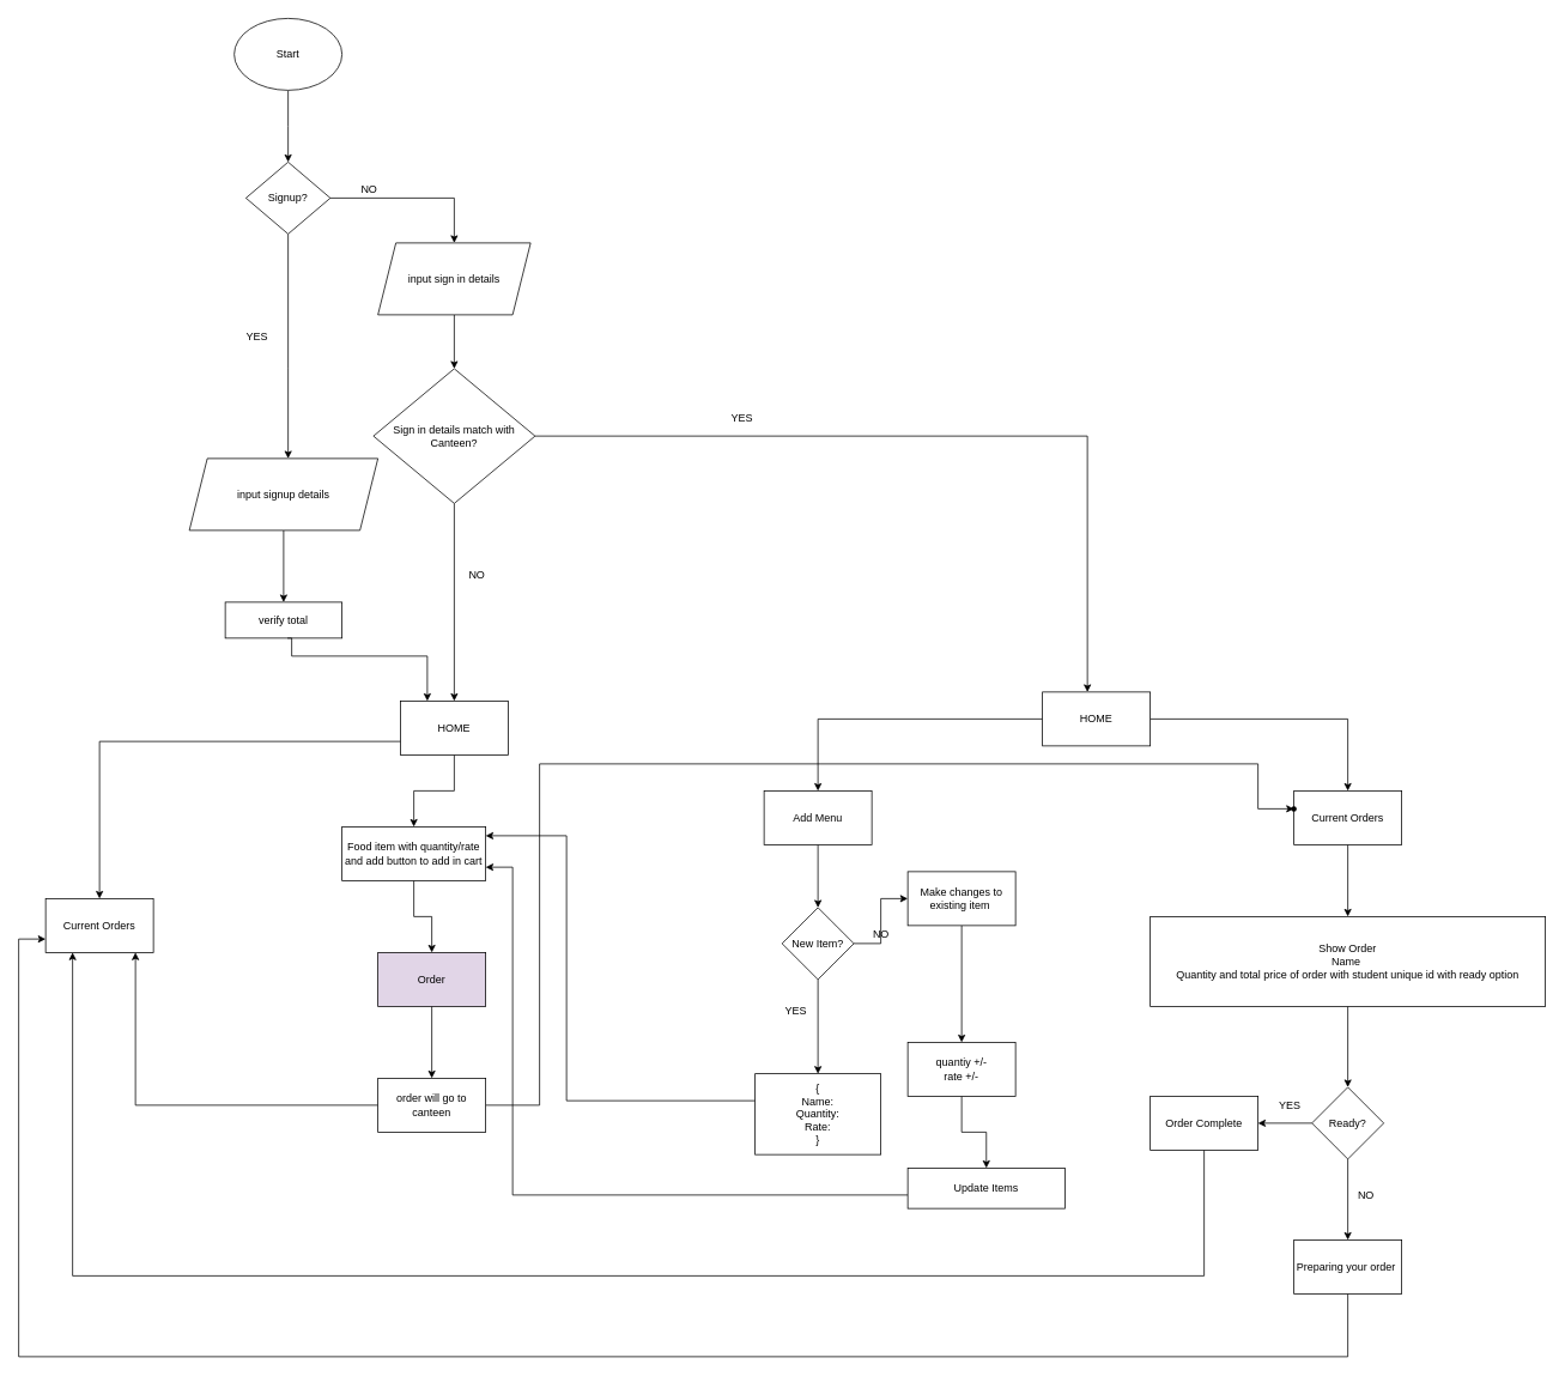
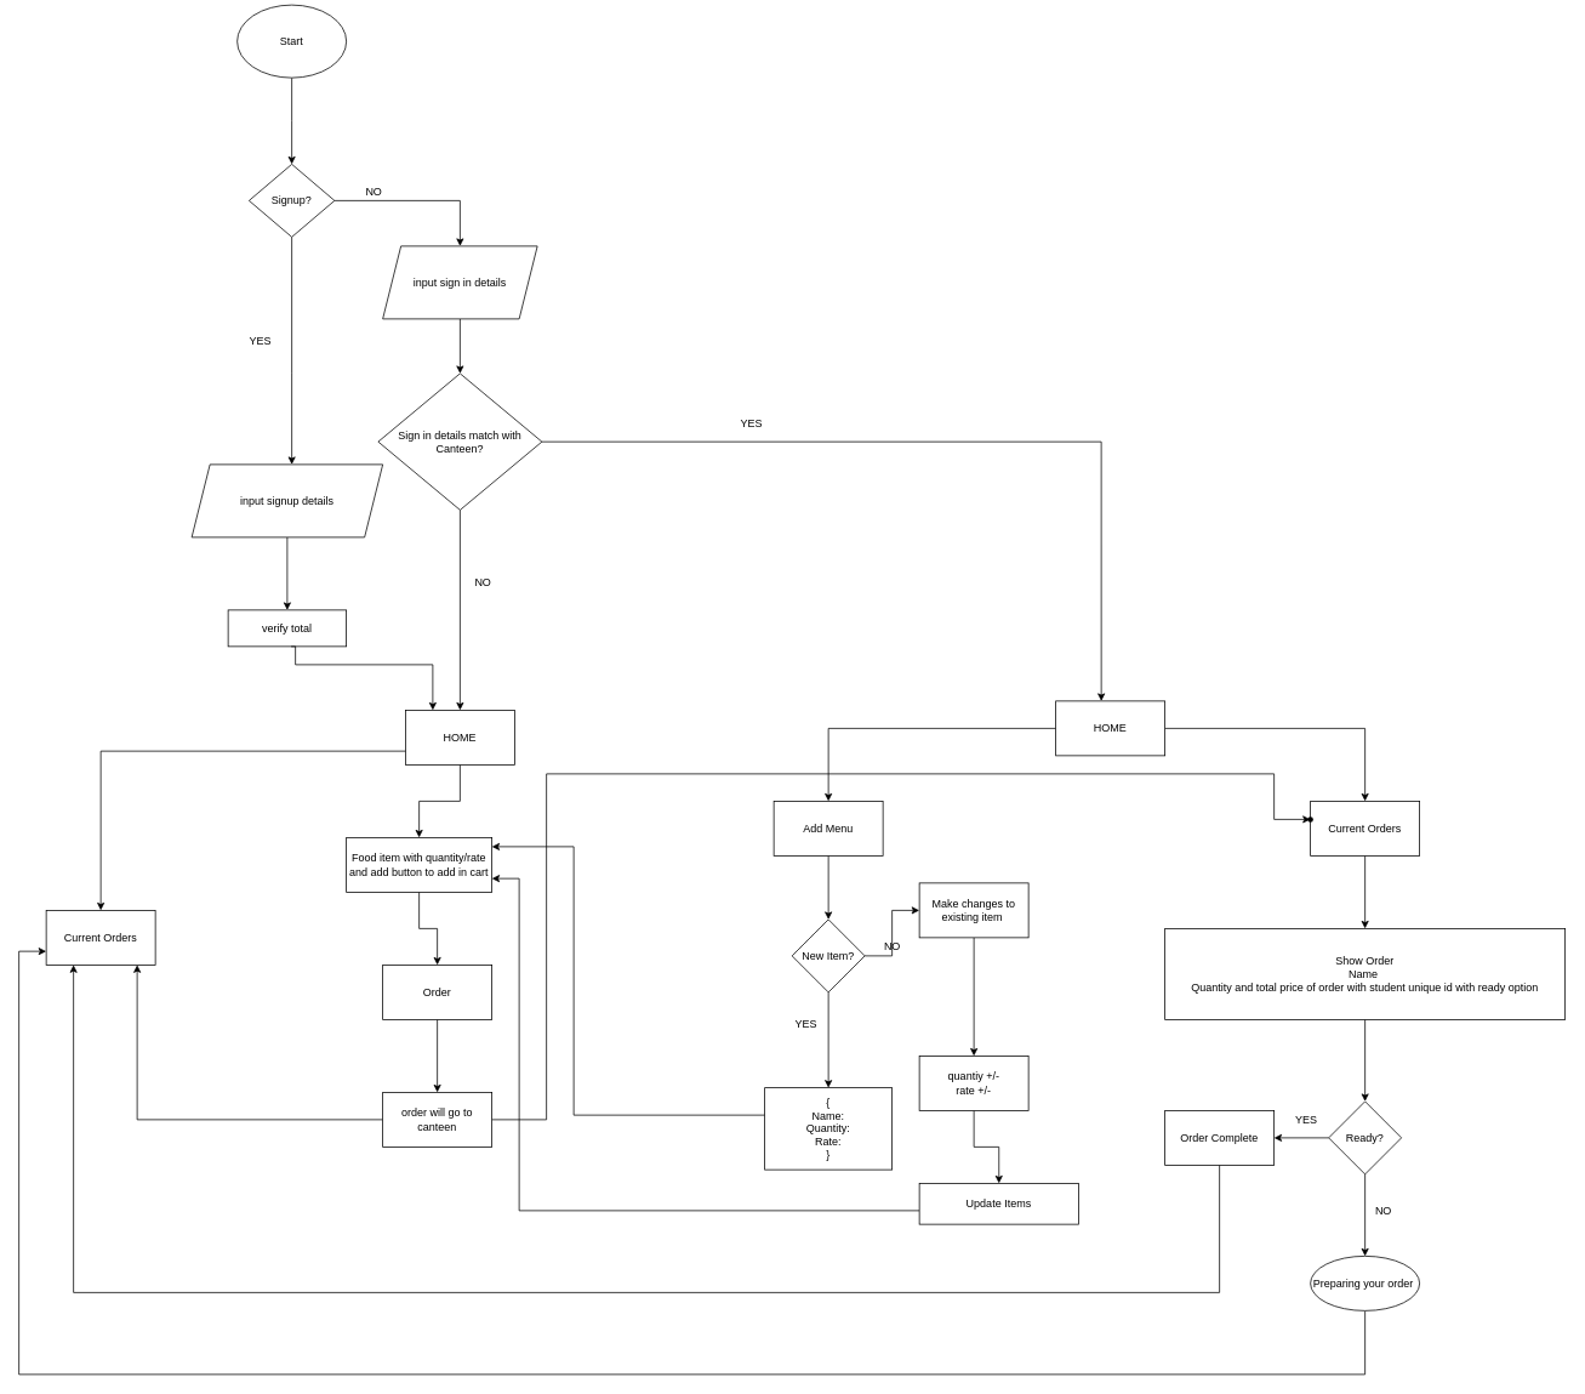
  <mxCell id="0" />
  <mxCell id="1" parent="0" />
  <mxCell id="2" value="" style="edgeStyle=orthogonalEdgeStyle;rounded=0;orthogonalLoop=1;jettySize=auto;html=1;" parent="1" source="3" edge="1"><mxGeometry relative="1" as="geometry"><mxPoint x="320" y="180" as="targetPoint" /></mxGeometry></mxCell>
- <mxCell id="3" value="Start" style="ellipse;whiteSpace=wrap;html=1;" parent="1" vertex="1"><mxGeometry x="260" y="20" width="120" height="80" as="geometry" /></mxCell>
+ <mxCell id="3" value="Start" style="ellipse;whiteSpace=wrap;html=1;" parent="1" vertex="1"><mxGeometry x="260" y="5" width="120" height="80" as="geometry" /></mxCell>
  <mxCell id="4" value="" style="edgeStyle=orthogonalEdgeStyle;rounded=0;orthogonalLoop=1;jettySize=auto;html=1;" parent="1" source="6" target="8" edge="1"><mxGeometry relative="1" as="geometry" /></mxCell>
  <mxCell id="5" value="" style="edgeStyle=orthogonalEdgeStyle;rounded=0;orthogonalLoop=1;jettySize=auto;html=1;" parent="1" source="6" target="13" edge="1"><mxGeometry relative="1" as="geometry"><Array as="points"><mxPoint x="320" y="410" /><mxPoint x="320" y="410" /></Array></mxGeometry></mxCell>
  <mxCell id="6" value="Signup?" style="rhombus;whiteSpace=wrap;html=1;" parent="1" vertex="1"><mxGeometry x="273" y="180" width="94" height="80" as="geometry" /></mxCell>
  <mxCell id="7" value="" style="edgeStyle=orthogonalEdgeStyle;rounded=0;orthogonalLoop=1;jettySize=auto;html=1;" parent="1" source="8" target="59" edge="1"><mxGeometry relative="1" as="geometry" /></mxCell>
  <mxCell id="8" value="input sign in&amp;nbsp;details" style="shape=parallelogram;perimeter=parallelogramPerimeter;whiteSpace=wrap;html=1;fixedSize=1;" parent="1" vertex="1"><mxGeometry x="420" y="270" width="170" height="80" as="geometry" /></mxCell>
  <mxCell id="9" value="" style="edgeStyle=orthogonalEdgeStyle;rounded=0;orthogonalLoop=1;jettySize=auto;html=1;" parent="1" source="10" target="16" edge="1"><mxGeometry relative="1" as="geometry" /></mxCell>
  <mxCell id="10" value="HOME" style="whiteSpace=wrap;html=1;" parent="1" vertex="1"><mxGeometry x="445" y="780" width="120" height="60" as="geometry" /></mxCell>
  <mxCell id="11" value="YES" style="text;html=1;align=center;verticalAlign=middle;resizable=0;points=[];autosize=1;strokeColor=none;fillColor=none;" parent="1" vertex="1"><mxGeometry x="260" y="360" width="50" height="30" as="geometry" /></mxCell>
  <mxCell id="12" value="" style="edgeStyle=orthogonalEdgeStyle;rounded=0;orthogonalLoop=1;jettySize=auto;html=1;" parent="1" source="13" target="14" edge="1"><mxGeometry relative="1" as="geometry" /></mxCell>
  <mxCell id="13" value="input signup details" style="shape=parallelogram;perimeter=parallelogramPerimeter;whiteSpace=wrap;html=1;fixedSize=1;" parent="1" vertex="1"><mxGeometry x="210" y="510" width="210" height="80" as="geometry" /></mxCell>
  <mxCell id="14" value="verify total" style="whiteSpace=wrap;html=1;" parent="1" vertex="1"><mxGeometry x="250" y="670" width="130" height="40" as="geometry" /></mxCell>
  <mxCell id="15" value="" style="edgeStyle=orthogonalEdgeStyle;rounded=0;orthogonalLoop=1;jettySize=auto;html=1;" parent="1" source="16" target="18" edge="1"><mxGeometry relative="1" as="geometry" /></mxCell>
  <mxCell id="16" value="Food item with quantity/rate and add button to add in cart" style="whiteSpace=wrap;html=1;" parent="1" vertex="1"><mxGeometry x="380" y="920" width="160" height="60" as="geometry" /></mxCell>
  <mxCell id="17" value="" style="edgeStyle=orthogonalEdgeStyle;rounded=0;orthogonalLoop=1;jettySize=auto;html=1;" parent="1" source="18" target="21" edge="1"><mxGeometry relative="1" as="geometry" /></mxCell>
- <mxCell id="18" value="Order" style="whiteSpace=wrap;html=1;fillColor=#e1d5e7;" parent="1" vertex="1"><mxGeometry x="420" y="1060" width="120" height="60" as="geometry" /></mxCell>
+ <mxCell id="18" value="Order" style="whiteSpace=wrap;html=1;" parent="1" vertex="1"><mxGeometry x="420" y="1060" width="120" height="60" as="geometry" /></mxCell>
  <mxCell id="19" value="" style="edgeStyle=orthogonalEdgeStyle;rounded=0;orthogonalLoop=1;jettySize=auto;html=1;" parent="1" source="21" target="23" edge="1"><mxGeometry relative="1" as="geometry"><mxPoint x="110" y="1130" as="targetPoint" /><Array as="points"><mxPoint x="150" y="1230" /></Array></mxGeometry></mxCell>
  <mxCell id="20" value="" style="edgeStyle=orthogonalEdgeStyle;rounded=0;orthogonalLoop=1;jettySize=auto;html=1;" edge="1" parent="1" source="21" target="62"><mxGeometry relative="1" as="geometry"><Array as="points"><mxPoint x="600" y="1230" /><mxPoint x="600" y="850" /><mxPoint x="1400" y="850" /><mxPoint x="1400" y="900" /></Array></mxGeometry></mxCell>
  <mxCell id="21" value="order will go to canteen" style="whiteSpace=wrap;html=1;" parent="1" vertex="1"><mxGeometry x="420" y="1200" width="120" height="60" as="geometry" /></mxCell>
  <mxCell id="22" value="" style="edgeStyle=orthogonalEdgeStyle;rounded=0;orthogonalLoop=1;jettySize=auto;html=1;exitX=0;exitY=0.75;exitDx=0;exitDy=0;" parent="1" source="10" target="23" edge="1"><mxGeometry relative="1" as="geometry"><mxPoint x="420" y="830" as="sourcePoint" /></mxGeometry></mxCell>
  <mxCell id="23" value="Current Orders" style="whiteSpace=wrap;html=1;fillColor=none;sketch=0;" parent="1" vertex="1"><mxGeometry x="50" y="1000" width="120" height="60" as="geometry" /></mxCell>
  <mxCell id="24" value="" style="edgeStyle=orthogonalEdgeStyle;rounded=0;orthogonalLoop=1;jettySize=auto;html=1;entryX=0.25;entryY=0;entryDx=0;entryDy=0;exitX=0.533;exitY=1;exitDx=0;exitDy=0;exitPerimeter=0;" parent="1" source="14" target="10" edge="1"><mxGeometry relative="1" as="geometry"><mxPoint x="324" y="720" as="sourcePoint" /><mxPoint x="380" y="770" as="targetPoint" /><Array as="points"><mxPoint x="324" y="730" /><mxPoint x="475" y="730" /></Array></mxGeometry></mxCell>
  <mxCell id="25" value="" style="edgeStyle=orthogonalEdgeStyle;rounded=0;orthogonalLoop=1;jettySize=auto;html=1;" parent="1" source="27" target="29" edge="1"><mxGeometry relative="1" as="geometry" /></mxCell>
  <mxCell id="26" value="" style="edgeStyle=orthogonalEdgeStyle;rounded=0;orthogonalLoop=1;jettySize=auto;html=1;" parent="1" source="27" target="31" edge="1"><mxGeometry relative="1" as="geometry" /></mxCell>
  <mxCell id="27" value="HOME" style="whiteSpace=wrap;html=1;" parent="1" vertex="1"><mxGeometry x="1160" y="770" width="120" height="60" as="geometry" /></mxCell>
  <mxCell id="28" value="" style="edgeStyle=orthogonalEdgeStyle;rounded=0;orthogonalLoop=1;jettySize=auto;html=1;" parent="1" source="29" target="34" edge="1"><mxGeometry relative="1" as="geometry" /></mxCell>
  <mxCell id="29" value="Add Menu" style="whiteSpace=wrap;html=1;" parent="1" vertex="1"><mxGeometry x="850" y="880" width="120" height="60" as="geometry" /></mxCell>
  <mxCell id="30" value="" style="edgeStyle=orthogonalEdgeStyle;rounded=0;orthogonalLoop=1;jettySize=auto;html=1;" parent="1" source="31" target="46" edge="1"><mxGeometry relative="1" as="geometry" /></mxCell>
  <mxCell id="31" value="Current Orders" style="whiteSpace=wrap;html=1;" parent="1" vertex="1"><mxGeometry x="1440" y="880" width="120" height="60" as="geometry" /></mxCell>
  <mxCell id="32" value="" style="edgeStyle=orthogonalEdgeStyle;rounded=0;orthogonalLoop=1;jettySize=auto;html=1;" parent="1" source="34" target="36" edge="1"><mxGeometry relative="1" as="geometry" /></mxCell>
  <mxCell id="33" value="" style="edgeStyle=orthogonalEdgeStyle;rounded=0;orthogonalLoop=1;jettySize=auto;html=1;" parent="1" source="34" target="41" edge="1"><mxGeometry relative="1" as="geometry" /></mxCell>
  <mxCell id="34" value="New Item?" style="rhombus;whiteSpace=wrap;html=1;" parent="1" vertex="1"><mxGeometry x="870" y="1010" width="80" height="80" as="geometry" /></mxCell>
  <mxCell id="35" value="" style="edgeStyle=orthogonalEdgeStyle;rounded=0;orthogonalLoop=1;jettySize=auto;html=1;" parent="1" source="36" target="38" edge="1"><mxGeometry relative="1" as="geometry" /></mxCell>
  <mxCell id="36" value="Make changes to existing item&amp;nbsp;" style="whiteSpace=wrap;html=1;" parent="1" vertex="1"><mxGeometry x="1010" y="970" width="120" height="60" as="geometry" /></mxCell>
  <mxCell id="37" value="" style="edgeStyle=orthogonalEdgeStyle;rounded=0;orthogonalLoop=1;jettySize=auto;html=1;" parent="1" source="38" target="44" edge="1"><mxGeometry relative="1" as="geometry" /></mxCell>
  <mxCell id="38" value="quantiy +/-&lt;br&gt;rate +/-" style="whiteSpace=wrap;html=1;" parent="1" vertex="1"><mxGeometry x="1010" y="1160" width="120" height="60" as="geometry" /></mxCell>
  <mxCell id="39" value="NO" style="text;html=1;align=center;verticalAlign=middle;resizable=0;points=[];autosize=1;strokeColor=none;fillColor=none;" parent="1" vertex="1"><mxGeometry x="960" y="1025" width="40" height="30" as="geometry" /></mxCell>
  <mxCell id="40" value="" style="edgeStyle=orthogonalEdgeStyle;rounded=0;orthogonalLoop=1;jettySize=auto;html=1;entryX=1;entryY=0.167;entryDx=0;entryDy=0;entryPerimeter=0;" parent="1" source="41" target="16" edge="1"><mxGeometry relative="1" as="geometry"><mxPoint x="550" y="930" as="targetPoint" /><Array as="points"><mxPoint x="630" y="1225" /><mxPoint x="630" y="930" /></Array></mxGeometry></mxCell>
  <mxCell id="41" value="{&lt;br&gt;Name:&lt;br&gt;Quantity:&lt;br&gt;Rate:&lt;br&gt;}" style="whiteSpace=wrap;html=1;" parent="1" vertex="1"><mxGeometry x="840" y="1195" width="140" height="90" as="geometry" /></mxCell>
  <mxCell id="42" value="YES" style="text;html=1;align=center;verticalAlign=middle;resizable=0;points=[];autosize=1;strokeColor=none;fillColor=none;" parent="1" vertex="1"><mxGeometry x="860" y="1110" width="50" height="30" as="geometry" /></mxCell>
  <mxCell id="43" value="" style="edgeStyle=orthogonalEdgeStyle;rounded=0;orthogonalLoop=1;jettySize=auto;html=1;entryX=1;entryY=0.75;entryDx=0;entryDy=0;" parent="1" source="44" target="16" edge="1"><mxGeometry relative="1" as="geometry"><mxPoint x="570" y="960" as="targetPoint" /><Array as="points"><mxPoint x="570" y="1330" /><mxPoint x="570" y="965" /></Array></mxGeometry></mxCell>
  <mxCell id="44" value="Update Items" style="whiteSpace=wrap;html=1;" parent="1" vertex="1"><mxGeometry x="1010" y="1300" width="175" height="45" as="geometry" /></mxCell>
  <mxCell id="45" value="" style="edgeStyle=orthogonalEdgeStyle;rounded=0;orthogonalLoop=1;jettySize=auto;html=1;" parent="1" source="46" target="49" edge="1"><mxGeometry relative="1" as="geometry" /></mxCell>
  <mxCell id="46" value="Show Order&lt;br&gt;Name&amp;nbsp;&lt;br&gt;Quantity and total price of order with student unique id with ready option" style="whiteSpace=wrap;html=1;" parent="1" vertex="1"><mxGeometry x="1280" y="1020" width="440" height="100" as="geometry" /></mxCell>
  <mxCell id="47" value="" style="edgeStyle=orthogonalEdgeStyle;rounded=0;orthogonalLoop=1;jettySize=auto;html=1;" parent="1" source="49" target="51" edge="1"><mxGeometry relative="1" as="geometry" /></mxCell>
  <mxCell id="48" value="" style="edgeStyle=orthogonalEdgeStyle;rounded=0;orthogonalLoop=1;jettySize=auto;html=1;" parent="1" source="49" target="54" edge="1"><mxGeometry relative="1" as="geometry" /></mxCell>
  <mxCell id="49" value="Ready?" style="rhombus;whiteSpace=wrap;html=1;" parent="1" vertex="1"><mxGeometry x="1460" y="1210" width="80" height="80" as="geometry" /></mxCell>
  <mxCell id="50" value="" style="edgeStyle=orthogonalEdgeStyle;rounded=0;orthogonalLoop=1;jettySize=auto;html=1;entryX=0;entryY=0.75;entryDx=0;entryDy=0;" parent="1" source="51" target="23" edge="1"><mxGeometry relative="1" as="geometry"><mxPoint x="30" y="1040" as="targetPoint" /><Array as="points"><mxPoint x="1500" y="1510" /><mxPoint x="20" y="1510" /><mxPoint x="20" y="1045" /></Array></mxGeometry></mxCell>
- <mxCell id="51" value="Preparing your order&amp;nbsp;" style="whiteSpace=wrap;html=1;" parent="1" vertex="1"><mxGeometry x="1440" y="1380" width="120" height="60" as="geometry" /></mxCell>
+ <mxCell id="51" value="Preparing your order&amp;nbsp;" style="ellipse;whiteSpace=wrap;html=1;" parent="1" vertex="1"><mxGeometry x="1440" y="1380" width="120" height="60" as="geometry" /></mxCell>
  <mxCell id="52" value="NO" style="text;html=1;align=center;verticalAlign=middle;resizable=0;points=[];autosize=1;strokeColor=none;fillColor=none;" parent="1" vertex="1"><mxGeometry x="1500" y="1315" width="40" height="30" as="geometry" /></mxCell>
  <mxCell id="53" value="" style="edgeStyle=orthogonalEdgeStyle;rounded=0;orthogonalLoop=1;jettySize=auto;html=1;entryX=0.25;entryY=1;entryDx=0;entryDy=0;" parent="1" source="54" target="23" edge="1"><mxGeometry relative="1" as="geometry"><mxPoint x="80" y="1350" as="targetPoint" /><Array as="points"><mxPoint x="1340" y="1420" /><mxPoint x="80" y="1420" /></Array></mxGeometry></mxCell>
  <mxCell id="54" value="Order Complete" style="whiteSpace=wrap;html=1;" parent="1" vertex="1"><mxGeometry x="1280" y="1220" width="120" height="60" as="geometry" /></mxCell>
  <mxCell id="55" value="YES" style="text;html=1;align=center;verticalAlign=middle;resizable=0;points=[];autosize=1;strokeColor=none;fillColor=none;" parent="1" vertex="1"><mxGeometry x="1410" y="1215" width="50" height="30" as="geometry" /></mxCell>
  <mxCell id="56" value="NO" style="text;html=1;align=center;verticalAlign=middle;resizable=0;points=[];autosize=1;strokeColor=none;fillColor=none;" parent="1" vertex="1"><mxGeometry x="390" y="195" width="40" height="30" as="geometry" /></mxCell>
  <mxCell id="57" value="" style="edgeStyle=orthogonalEdgeStyle;rounded=0;orthogonalLoop=1;jettySize=auto;html=1;entryX=0.5;entryY=0;entryDx=0;entryDy=0;" parent="1" source="59" target="10" edge="1"><mxGeometry relative="1" as="geometry"><mxPoint x="505" y="685" as="targetPoint" /></mxGeometry></mxCell>
  <mxCell id="58" value="" style="edgeStyle=orthogonalEdgeStyle;rounded=0;orthogonalLoop=1;jettySize=auto;html=1;entryX=0.417;entryY=0;entryDx=0;entryDy=0;entryPerimeter=0;" parent="1" source="59" target="27" edge="1"><mxGeometry relative="1" as="geometry"><mxPoint x="1211" y="690" as="targetPoint" /></mxGeometry></mxCell>
  <mxCell id="59" value="Sign in details match with Canteen?" style="rhombus;whiteSpace=wrap;html=1;" parent="1" vertex="1"><mxGeometry x="415" y="410" width="180" height="150" as="geometry" /></mxCell>
  <mxCell id="60" value="YES" style="text;html=1;align=center;verticalAlign=middle;resizable=0;points=[];autosize=1;strokeColor=none;fillColor=none;" parent="1" vertex="1"><mxGeometry x="800" y="450" width="50" height="30" as="geometry" /></mxCell>
  <mxCell id="61" value="NO" style="text;html=1;align=center;verticalAlign=middle;resizable=0;points=[];autosize=1;strokeColor=none;fillColor=none;" parent="1" vertex="1"><mxGeometry x="510" y="625" width="40" height="30" as="geometry" /></mxCell>
  <mxCell id="62" value="" style="shape=waypoint;sketch=0;size=6;pointerEvents=1;points=[];fillColor=default;resizable=0;rotatable=0;perimeter=centerPerimeter;snapToPoint=1;" vertex="1" parent="1"><mxGeometry x="1420" y="880" width="40" height="40" as="geometry" /></mxCell>
